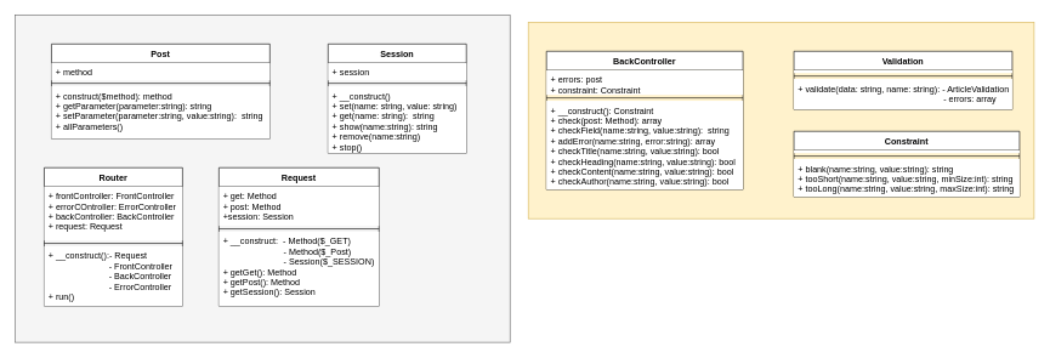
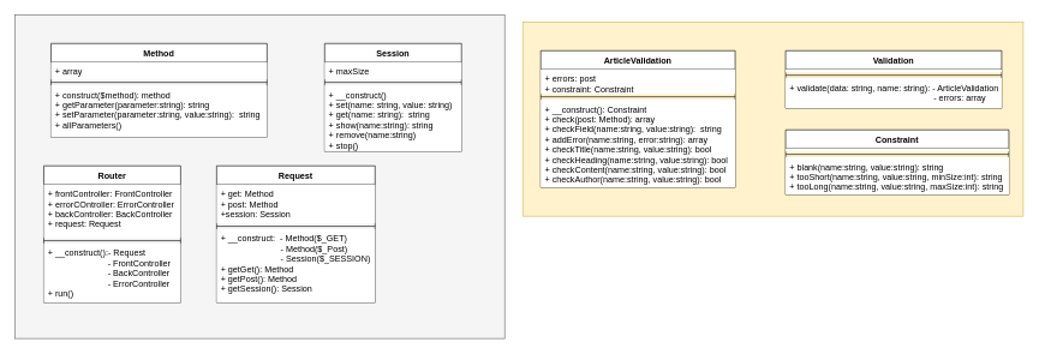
  <mxCell id="0" />
  <mxCell id="1" parent="0" />
  <mxCell id="2" value="" style="rounded=0;whiteSpace=wrap;html=1;fillColor=#f5f5f5;strokeColor=#666666;fontColor=#333333;" vertex="1" parent="1"><mxGeometry x="20" width="680" height="450" as="geometry" y="20" /></mxCell>
  <mxCell id="3" value="Request" style="swimlane;fontStyle=1;align=center;verticalAlign=top;childLayout=stackLayout;horizontal=1;startSize=26;horizontalStack=0;resizeParent=1;resizeParentMax=0;resizeLast=0;collapsible=1;marginBottom=0;fillColor=#ffffff;rounded=0;" vertex="1" parent="1"><mxGeometry x="300" y="230" width="220" height="190" as="geometry" /></mxCell>
  <mxCell id="4" value="+ get: Method&#10;+ post: Method&#10;+session: Session" style="text;strokeColor=none;fillColor=#ffffff;align=left;verticalAlign=top;spacingLeft=4;spacingRight=4;overflow=hidden;rotatable=0;points=[[0,0.5],[1,0.5]];portConstraint=eastwest;" vertex="1" parent="3"><mxGeometry y="26" width="220" height="54" as="geometry" /></mxCell>
  <mxCell id="5" value="" style="line;strokeWidth=1;fillColor=none;align=left;verticalAlign=middle;spacingTop=-1;spacingLeft=3;spacingRight=3;rotatable=0;labelPosition=right;points=[];portConstraint=eastwest;" vertex="1" parent="3"><mxGeometry y="80" width="220" height="8" as="geometry" /></mxCell>
  <mxCell id="6" value="+ __construct:  - Method($_GET)&#10;                         - Method($_Post)&#10;                         - Session($_SESSION)&#10;+ getGet(): Method&#10;+ getPost(): Method&#10;+ getSession(): Session" style="text;strokeColor=none;fillColor=#ffffff;align=left;verticalAlign=top;spacingLeft=4;spacingRight=4;overflow=hidden;rotatable=0;points=[[0,0.5],[1,0.5]];portConstraint=eastwest;" vertex="1" parent="3"><mxGeometry y="88" width="220" height="102" as="geometry" /></mxCell>
  <mxCell id="7" value="Router" style="swimlane;fontStyle=1;align=center;verticalAlign=top;childLayout=stackLayout;horizontal=1;startSize=26;horizontalStack=0;resizeParent=1;resizeParentMax=0;resizeLast=0;collapsible=1;marginBottom=0;" vertex="1" parent="1"><mxGeometry x="60" y="230" width="190" height="190" as="geometry" /></mxCell>
  <mxCell id="8" value="+ frontController: FrontController&#10;+ errorCOntroller: ErrorController&#10;+ backController: BackController&#10;+ request: Request&#10;" style="text;strokeColor=none;fillColor=#ffffff;align=left;verticalAlign=top;spacingLeft=4;spacingRight=4;overflow=hidden;rotatable=0;points=[[0,0.5],[1,0.5]];portConstraint=eastwest;" vertex="1" parent="7"><mxGeometry y="26" width="190" height="74" as="geometry" /></mxCell>
  <mxCell id="9" value="" style="line;strokeWidth=1;fillColor=#ffffff;align=left;verticalAlign=middle;spacingTop=-1;spacingLeft=3;spacingRight=3;rotatable=0;labelPosition=right;points=[];portConstraint=eastwest;" vertex="1" parent="7"><mxGeometry y="100" width="190" height="8" as="geometry" /></mxCell>
  <mxCell id="10" value="+ __construct():- Request&#10;                         - FrontController&#10;                         - BackController&#10;                         - ErrorController&#10;+ run()&#10;" style="text;strokeColor=none;fillColor=#ffffff;align=left;verticalAlign=top;spacingLeft=4;spacingRight=4;overflow=hidden;rotatable=0;points=[[0,0.5],[1,0.5]];portConstraint=eastwest;" vertex="1" parent="7"><mxGeometry y="108" width="190" height="82" as="geometry" /></mxCell>
- <mxCell id="11" value="Post" style="swimlane;fontStyle=1;align=center;verticalAlign=top;childLayout=stackLayout;horizontal=1;startSize=26;horizontalStack=0;resizeParent=1;resizeParentMax=0;resizeLast=0;collapsible=1;marginBottom=0;fillColor=#ffffff;" vertex="1" parent="1"><mxGeometry x="70" y="60" width="300" height="130" as="geometry" /></mxCell>
- <mxCell id="12" value="+ method" style="text;strokeColor=none;fillColor=#ffffff;align=left;verticalAlign=top;spacingLeft=4;spacingRight=4;overflow=hidden;rotatable=0;points=[[0,0.5],[1,0.5]];portConstraint=eastwest;" vertex="1" parent="11"><mxGeometry y="26" width="300" height="24" as="geometry" /></mxCell>
+ <mxCell id="11" value="Method" style="swimlane;fontStyle=1;align=center;verticalAlign=top;childLayout=stackLayout;horizontal=1;startSize=26;horizontalStack=0;resizeParent=1;resizeParentMax=0;resizeLast=0;collapsible=1;marginBottom=0;fillColor=#ffffff;" vertex="1" parent="1"><mxGeometry x="70" y="60" width="300" height="130" as="geometry" /></mxCell>
+ <mxCell id="12" value="+ array" style="text;strokeColor=none;fillColor=#ffffff;align=left;verticalAlign=top;spacingLeft=4;spacingRight=4;overflow=hidden;rotatable=0;points=[[0,0.5],[1,0.5]];portConstraint=eastwest;" vertex="1" parent="11"><mxGeometry y="26" width="300" height="24" as="geometry" /></mxCell>
  <mxCell id="13" value="" style="line;strokeWidth=1;fillColor=none;align=left;verticalAlign=middle;spacingTop=-1;spacingLeft=3;spacingRight=3;rotatable=0;labelPosition=right;points=[];portConstraint=eastwest;" vertex="1" parent="11"><mxGeometry y="50" width="300" height="8" as="geometry" /></mxCell>
  <mxCell id="14" value="+ construct($method): method&#10;+ getParameter(parameter:string): string&#10;+ setParameter(parameter:string, value:string):  string&#10;+ allParameters()" style="text;strokeColor=none;fillColor=#ffffff;align=left;verticalAlign=top;spacingLeft=4;spacingRight=4;overflow=hidden;rotatable=0;points=[[0,0.5],[1,0.5]];portConstraint=eastwest;" vertex="1" parent="11"><mxGeometry y="58" width="300" height="72" as="geometry" /></mxCell>
  <mxCell id="15" value="Session" style="swimlane;fontStyle=1;align=center;verticalAlign=top;childLayout=stackLayout;horizontal=1;startSize=26;horizontalStack=0;resizeParent=1;resizeParentMax=0;resizeLast=0;collapsible=1;marginBottom=0;swimlaneLine=1;backgroundOutline=0;fillColor=#ffffff;" vertex="1" parent="1"><mxGeometry x="450" y="60" width="190" height="150" as="geometry" /></mxCell>
- <mxCell id="16" value="+ session" style="text;strokeColor=none;fillColor=#ffffff;align=left;verticalAlign=top;spacingLeft=4;spacingRight=4;overflow=hidden;rotatable=0;points=[[0,0.5],[1,0.5]];portConstraint=eastwest;shadow=0;" vertex="1" parent="15"><mxGeometry y="26" width="190" height="24" as="geometry" /></mxCell>
+ <mxCell id="16" value="+ maxSize" style="text;strokeColor=none;fillColor=#ffffff;align=left;verticalAlign=top;spacingLeft=4;spacingRight=4;overflow=hidden;rotatable=0;points=[[0,0.5],[1,0.5]];portConstraint=eastwest;shadow=0;" vertex="1" parent="15"><mxGeometry y="26" width="190" height="24" as="geometry" /></mxCell>
  <mxCell id="17" value="" style="line;strokeWidth=1;fillColor=#ffffff;align=left;verticalAlign=middle;spacingTop=-1;spacingLeft=3;spacingRight=3;rotatable=0;labelPosition=right;points=[];portConstraint=eastwest;" vertex="1" parent="15"><mxGeometry y="50" width="190" height="8" as="geometry" /></mxCell>
  <mxCell id="18" value="+ __construct()&#10;+ set(name: string, value: string)&#10;+ get(name: string):  string&#10;+ show(name:string): string&#10;+ remove(name:string)&#10;+ stop() " style="text;strokeColor=none;fillColor=#ffffff;align=left;verticalAlign=top;spacingLeft=4;spacingRight=4;overflow=hidden;rotatable=0;points=[[0,0.5],[1,0.5]];portConstraint=eastwest;" vertex="1" parent="15"><mxGeometry y="58" width="190" height="92" as="geometry" /></mxCell>
  <mxCell id="19" value="" style="rounded=0;whiteSpace=wrap;html=1;fillColor=#fff2cc;align=left;strokeColor=#d6b656;" vertex="1" parent="1"><mxGeometry x="725" y="30" width="695" height="270" as="geometry" /></mxCell>
  <mxCell id="20" value="Validation" style="swimlane;fontStyle=1;align=center;verticalAlign=top;childLayout=stackLayout;horizontal=1;startSize=26;horizontalStack=0;resizeParent=1;resizeParentMax=0;resizeLast=0;collapsible=1;marginBottom=0;swimlaneLine=1;backgroundOutline=0;fillColor=#ffffff;" vertex="1" parent="1"><mxGeometry x="1090" y="70" width="300" height="80" as="geometry" /></mxCell>
  <mxCell id="21" value="" style="text;strokeColor=none;fillColor=#ffffff;align=left;verticalAlign=top;spacingLeft=4;spacingRight=4;overflow=hidden;rotatable=0;points=[[0,0.5],[1,0.5]];portConstraint=eastwest;shadow=0;" vertex="1" parent="20"><mxGeometry y="26" width="300" height="4" as="geometry" /></mxCell>
  <mxCell id="22" value="" style="line;strokeWidth=1;fillColor=#ffffff;align=left;verticalAlign=middle;spacingTop=-1;spacingLeft=3;spacingRight=3;rotatable=0;labelPosition=right;points=[];portConstraint=eastwest;" vertex="1" parent="20"><mxGeometry y="30" width="300" height="8" as="geometry" /></mxCell>
  <mxCell id="23" value="+ validate(data: string, name: string): - ArticleValidation&#10;                                                            - errors: array" style="text;strokeColor=none;fillColor=#ffffff;align=left;verticalAlign=top;spacingLeft=4;spacingRight=4;overflow=hidden;rotatable=0;points=[[0,0.5],[1,0.5]];portConstraint=eastwest;" vertex="1" parent="20"><mxGeometry y="38" width="300" height="42" as="geometry" /></mxCell>
  <mxCell id="24" value="Constraint" style="swimlane;fontStyle=1;align=center;verticalAlign=top;childLayout=stackLayout;horizontal=1;startSize=26;horizontalStack=0;resizeParent=1;resizeParentMax=0;resizeLast=0;collapsible=1;marginBottom=0;fillColor=#ffffff;" vertex="1" parent="1"><mxGeometry x="1090" y="180" width="310" height="90" as="geometry" /></mxCell>
  <mxCell id="25" value="" style="text;strokeColor=none;fillColor=#ffffff;align=left;verticalAlign=top;spacingLeft=4;spacingRight=4;overflow=hidden;rotatable=0;points=[[0,0.5],[1,0.5]];portConstraint=eastwest;" vertex="1" parent="24"><mxGeometry y="26" width="310" height="4" as="geometry" /></mxCell>
  <mxCell id="26" value="" style="line;strokeWidth=1;fillColor=none;align=left;verticalAlign=middle;spacingTop=-1;spacingLeft=3;spacingRight=3;rotatable=0;labelPosition=right;points=[];portConstraint=eastwest;" vertex="1" parent="24"><mxGeometry y="30" width="310" height="8" as="geometry" /></mxCell>
  <mxCell id="27" value="+ blank(name:string, value:string): string&#10;+ tooShort(name:string, value:string, minSize:int): string&#10;+ tooLong(name:string, value:string, maxSize:int): string" style="text;strokeColor=none;fillColor=#ffffff;align=left;verticalAlign=top;spacingLeft=4;spacingRight=4;overflow=hidden;rotatable=0;points=[[0,0.5],[1,0.5]];portConstraint=eastwest;" vertex="1" parent="24"><mxGeometry y="38" width="310" height="52" as="geometry" /></mxCell>
- <mxCell id="28" value="BackController" style="swimlane;fontStyle=1;align=center;verticalAlign=top;childLayout=stackLayout;horizontal=1;startSize=26;horizontalStack=0;resizeParent=1;resizeParentMax=0;resizeLast=0;collapsible=1;marginBottom=0;swimlaneLine=1;backgroundOutline=0;fillColor=#ffffff;" vertex="1" parent="1"><mxGeometry x="750" y="70" width="270" height="190" as="geometry" /></mxCell>
+ <mxCell id="28" value="ArticleValidation" style="swimlane;fontStyle=1;align=center;verticalAlign=top;childLayout=stackLayout;horizontal=1;startSize=26;horizontalStack=0;resizeParent=1;resizeParentMax=0;resizeLast=0;collapsible=1;marginBottom=0;swimlaneLine=1;backgroundOutline=0;fillColor=#ffffff;" vertex="1" parent="1"><mxGeometry x="750" y="70" width="270" height="190" as="geometry" /></mxCell>
  <mxCell id="29" value="+ errors: post&#10;+ constraint: Constraint" style="text;strokeColor=none;fillColor=#ffffff;align=left;verticalAlign=top;spacingLeft=4;spacingRight=4;overflow=hidden;rotatable=0;points=[[0,0.5],[1,0.5]];portConstraint=eastwest;shadow=0;" vertex="1" parent="28"><mxGeometry y="26" width="270" height="34" as="geometry" /></mxCell>
  <mxCell id="30" value="" style="line;strokeWidth=1;fillColor=#ffffff;align=left;verticalAlign=middle;spacingTop=-1;spacingLeft=3;spacingRight=3;rotatable=0;labelPosition=right;points=[];portConstraint=eastwest;" vertex="1" parent="28"><mxGeometry y="60" width="270" height="8" as="geometry" /></mxCell>
  <mxCell id="31" value="+ __construct(): Constraint&#10;+ check(post: Method): array&#10;+ checkField(name:string, value:string):  string&#10;+ addError(name:string, error:string): array&#10;+ checkTitle(name:string, value:string): bool&#10;+ checkHeading(name:string, value:string): bool&#10;+ checkContent(name:string, value:string): bool&#10;+ checkAuthor(name:string, value:string): bool " style="text;strokeColor=none;fillColor=#ffffff;align=left;verticalAlign=top;spacingLeft=4;spacingRight=4;overflow=hidden;rotatable=0;points=[[0,0.5],[1,0.5]];portConstraint=eastwest;" vertex="1" parent="28"><mxGeometry y="68" width="270" height="122" as="geometry" /></mxCell>
